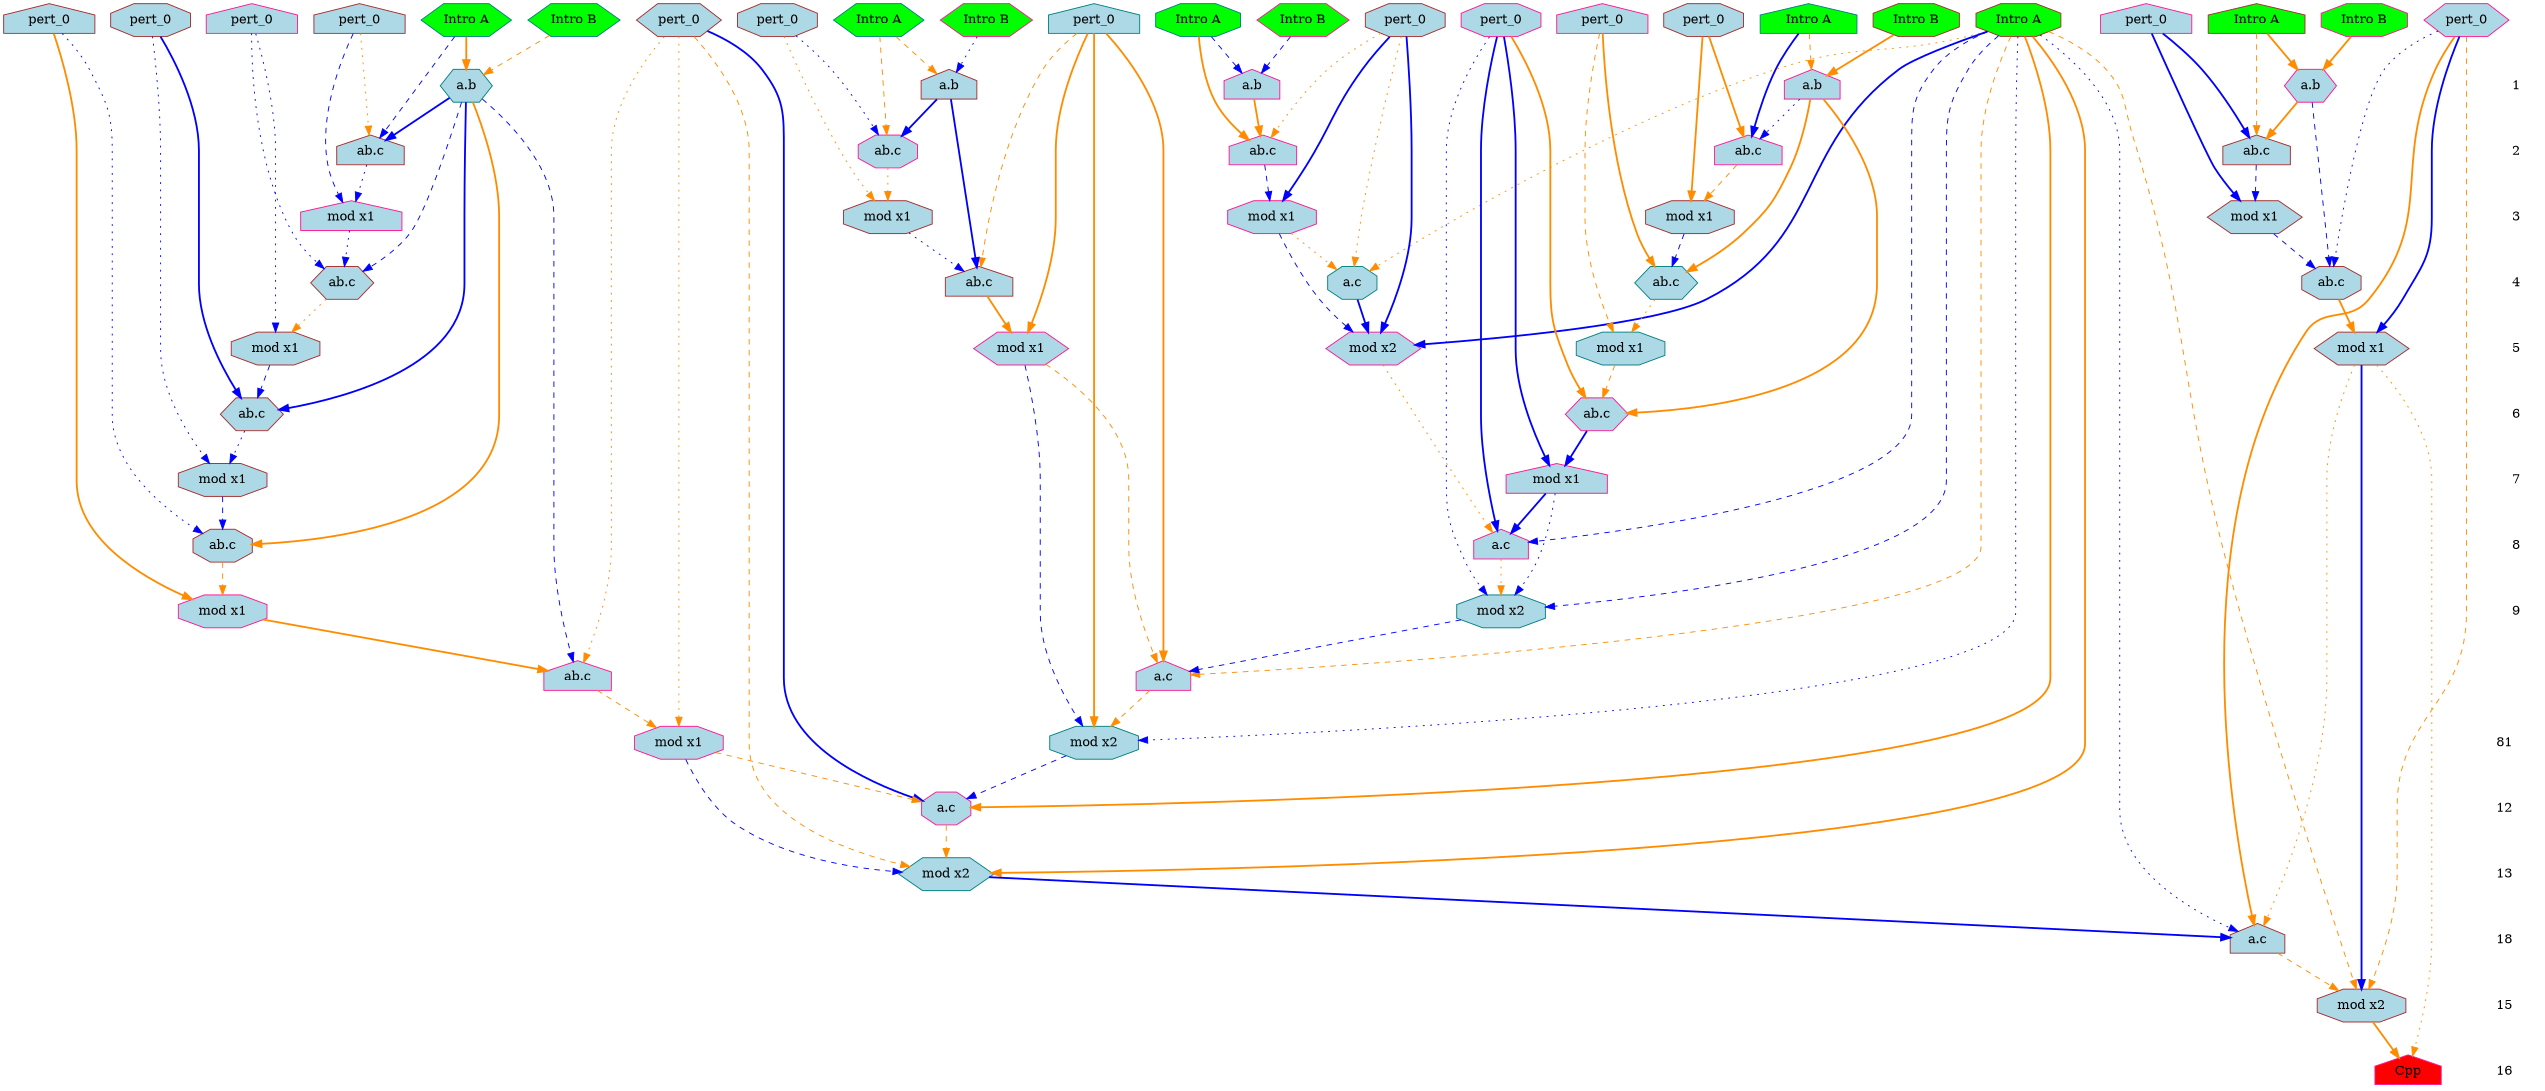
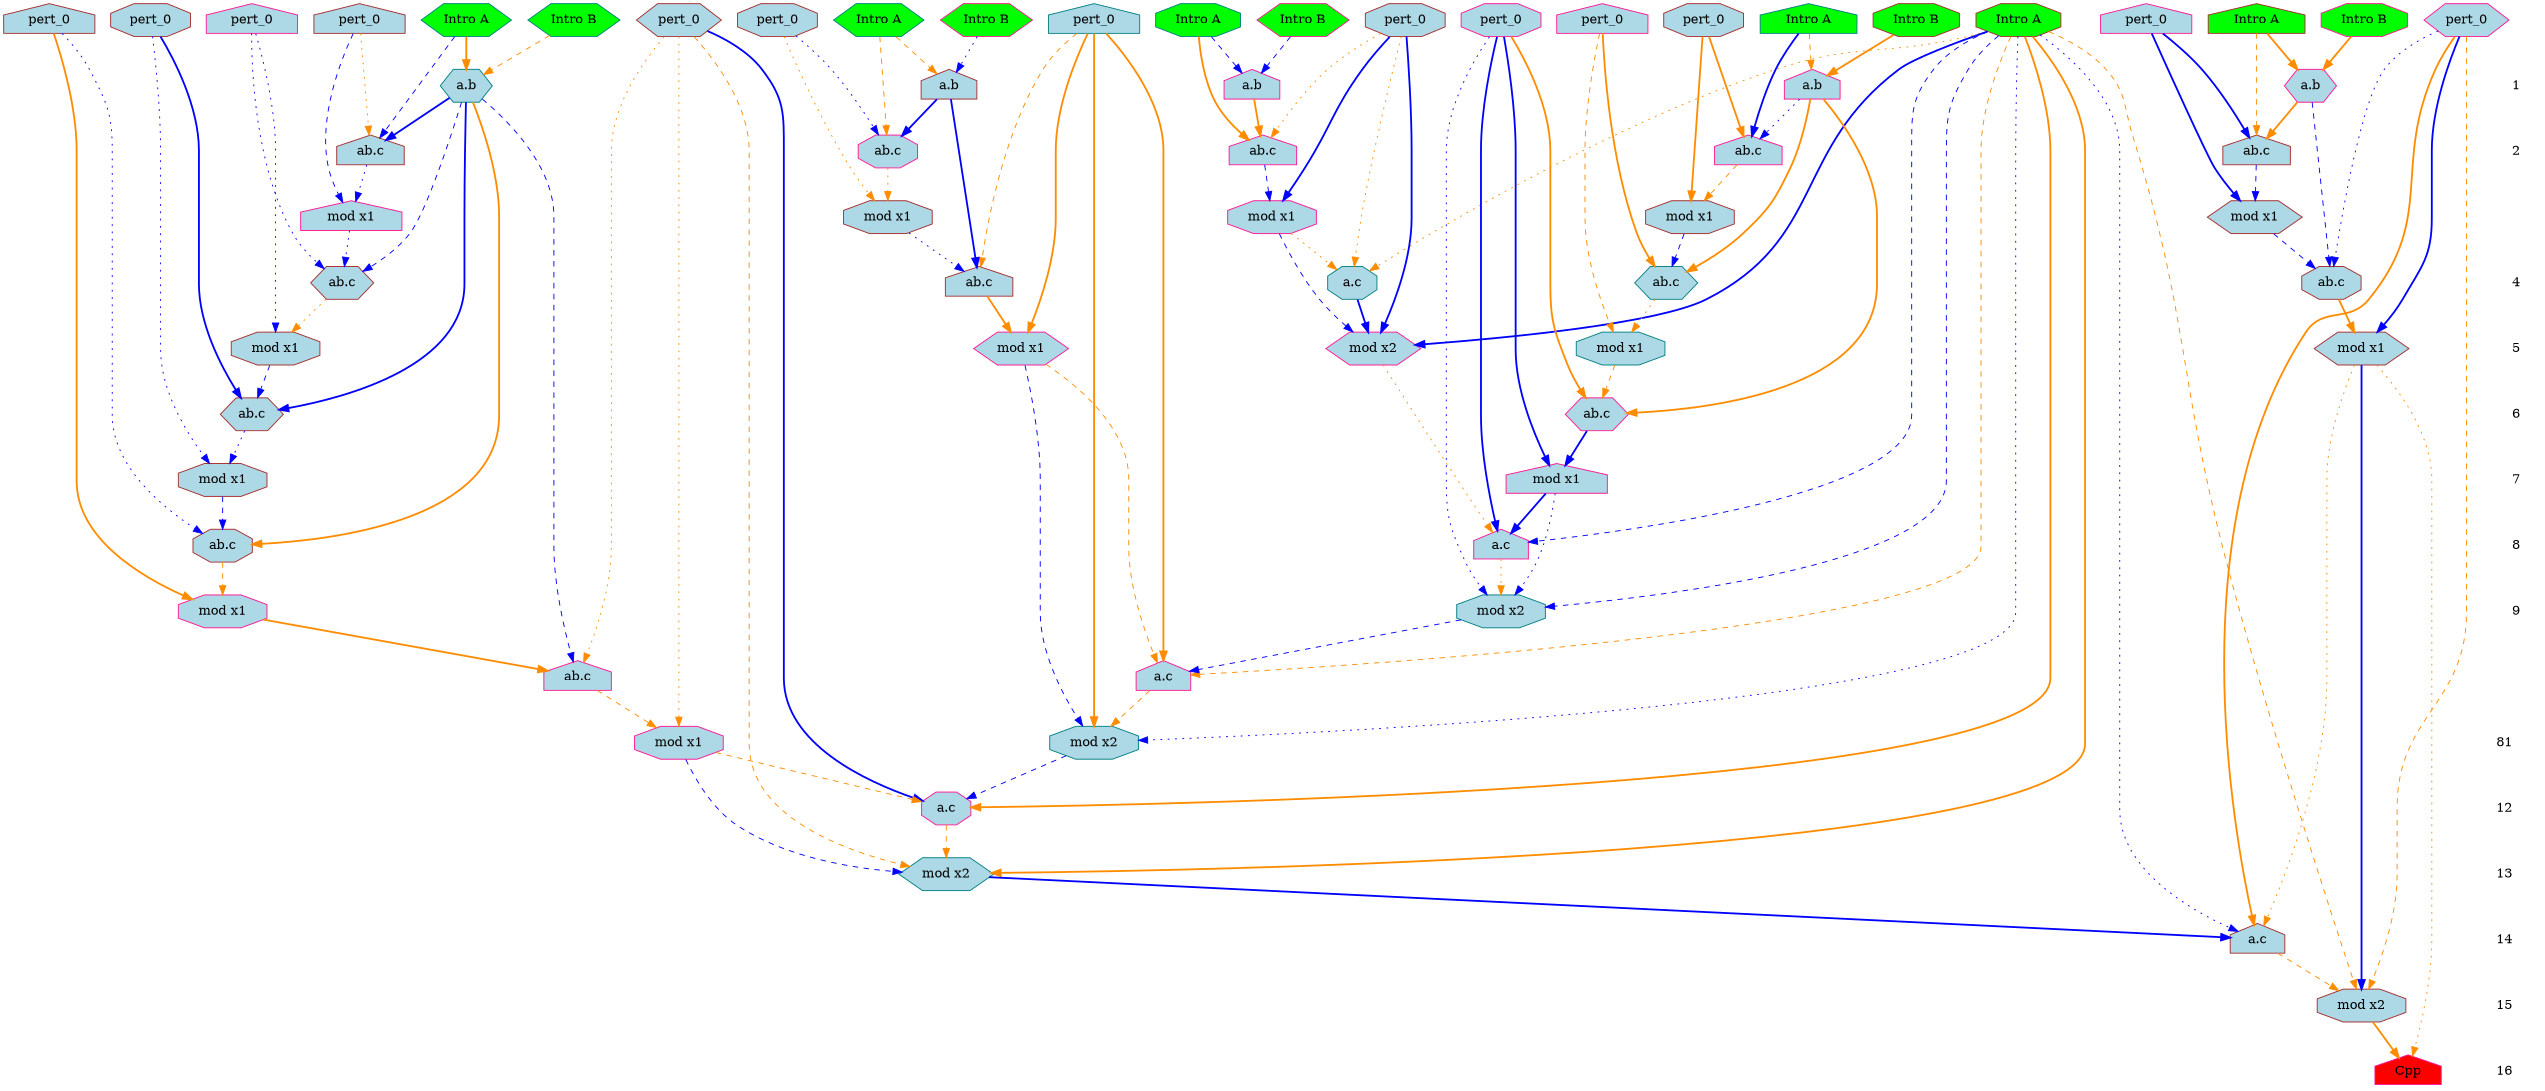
  digraph {
    ranksep=.5
    node [color=brown fillcolor=lightblue shape=octagon style=filled]
    edge [color=darkorange style=bold]
    n1 [color=deeppink fillcolor=green label="Intro B" shape=hexagon]
    n2 [fillcolor=green label="Intro B"]
    n3 [color=teal fillcolor=green label="Intro A" shape=house]
    n4 [color=deeppink fillcolor=green label="Intro B" shape=hexagon]
    n5 [fillcolor=green label="Intro A" shape=house]
    n6 [color=teal fillcolor=green label="Intro B" shape=hexagon]
    n7 [color=teal fillcolor=green label="Intro A" shape=hexagon]
    n8 [color=teal fillcolor=green label="Intro A"]
    n9 [color=deeppink fillcolor=green label="Intro B"]
    n10 [fillcolor=green label="Intro A"]
    n11 [color=teal fillcolor=green label="Intro A" shape=hexagon]
    n12 [label=pert_0 shape=house]
    n13 [color=deeppink label=pert_0 shape=house]
    n14 [label=pert_0 shape=hexagon]
    n15 [color=deeppink label=pert_0 shape=house]
    n16 [label=pert_0]
    n17 [color=teal label=pert_0 shape=house]
    n18 [color=deeppink label=pert_0]
    n19 [label=pert_0 shape=house]
    n20 [color=deeppink label=pert_0 shape=house]
    n21 [color=deeppink label=pert_0 shape=hexagon]
    n22 [label=pert_0]
    n23 [label=pert_0]
    n24 [label=pert_0]
    1 [color=deeppink shape=plaintext fillcolor="" style=""]
    n26 [color=deeppink label="a.b" shape=hexagon]
    n27 [color=teal label="a.b" shape=hexagon]
    n28 [label="a.b" shape=house]
    n29 [color=deeppink label="a.b" shape=house]
    n30 [color=deeppink label="a.b" shape=house]
    2 [color=teal shape=plaintext fillcolor="" style=""]
    n32 [label="ab.c" shape=house]
    n33 [color=deeppink label="ab.c" shape=house]
    n34 [color=deeppink label="ab.c" shape=house]
    n35 [label="ab.c" shape=house]
    n36 [color=deeppink label="ab.c"]
-   3 [color=deeppink shape=plaintext fillcolor="" style=""]
    n38 [color=deeppink label="mod x1"]
    n39 [label="mod x1"]
    n40 [color=deeppink label="mod x1" shape=house]
    n41 [label="mod x1"]
    n42 [label="mod x1" shape=hexagon]
    4 [color=teal shape=plaintext fillcolor="" style=""]
    n44 [label="ab.c" shape=hexagon]
    n45 [color=teal label="ab.c" shape=hexagon]
    n46 [label="ab.c" shape=house]
    n47 [color=teal label="a.c"]
    n48 [label="ab.c"]
    5 [shape=plaintext fillcolor="" style=""]
    n50 [label="mod x1"]
    n51 [color=deeppink label="mod x1" shape=hexagon]
    n52 [color=teal label="mod x1"]
    n53 [label="mod x1" shape=hexagon]
    n54 [color=deeppink label="mod x2" shape=hexagon]
    6 [color=deeppink shape=plaintext fillcolor="" style=""]
    n56 [label="ab.c" shape=hexagon]
    n57 [color=deeppink label="ab.c" shape=hexagon]
    7 [shape=plaintext fillcolor="" style=""]
    n59 [label="mod x1"]
    n60 [color=deeppink label="mod x1" shape=house]
    8 [color=teal shape=plaintext fillcolor="" style=""]
    n62 [label="ab.c"]
    n63 [color=deeppink label="a.c" shape=house]
    9 [shape=plaintext fillcolor="" style=""]
    n65 [color=deeppink label="mod x1"]
    n66 [color=teal label="mod x2"]
    n67 [color=deeppink label="ab.c" shape=house]
    n68 [color=deeppink label="a.c" shape=house]
    n69 [label=81 shape=plaintext fillcolor="" style=""]
    n70 [color=deeppink label="mod x1"]
    n71 [color=teal label="mod x2"]
    12 [color=teal shape=plaintext fillcolor="" style=""]
    n73 [color=deeppink label="a.c"]
    13 [color=teal shape=plaintext fillcolor="" style=""]
    n75 [color=teal label="mod x2" shape=hexagon]
-   14 [color=teal shape=plaintext label=18 fillcolor="" style=""]
+   14 [color=teal shape=plaintext fillcolor="" style=""]
    n77 [label="a.c" shape=house]
    15 [shape=plaintext fillcolor="" style=""]
    n79 [label="mod x2"]
    16 [shape=plaintext fillcolor="" style=""]
    n81 [color=deeppink fillcolor=red label=Cpp shape=house]
    subgraph sub_1 {
      rank=same
      n1
      n2
      n3
      n4
      n5
      n6
      n7
      n8
      n9
      n10
      n11
      n12
      n13
      n14
      n15
      n16
      n17
      n18
      n19
      n20
      n21
      n22
      n23
      n24
    }
    subgraph sub_2 {
      rank=same
      1
      n26
      n27
      n28
      n29
      n30
    }
    subgraph sub_3 {
      rank=same
      2
      n32
      n33
      n34
      n35
      n36
    }
    subgraph sub_4 {
      rank=same
-     3
      n38
      n39
      n40
      n41
      n42
    }
    subgraph sub_5 {
      rank=same
      4
      n44
      n45
      n46
      n47
      n48
    }
    subgraph sub_6 {
      rank=same
      5
      n50
      n51
      n52
      n53
      n54
    }
    subgraph sub_7 {
      rank=same
      6
      n56
      n57
    }
    subgraph sub_8 {
      rank=same
      7
      n59
      n60
    }
    subgraph sub_9 {
      rank=same
      8
      n62
      n63
    }
    subgraph sub_10 {
      rank=same
      9
      n65
      n66
    }
    subgraph sub_11 {
      rank=same
      n67
      n68
    }
    subgraph sub_12 {
      rank=same
      n69
      n70
      n71
    }
    subgraph sub_13 {
      rank=same
      12
      n73
    }
    subgraph sub_14 {
      rank=same
      13
      n75
    }
    subgraph sub_15 {
      rank=same
      14
      n77
    }
    subgraph sub_16 {
      rank=same
      15
      n79
    }
    subgraph sub_17 {
      rank=same
      16
      n81
    }
    n1 -> n29 [color=blue style=dashed]
    n2 -> n30
    n3 -> n30 [style=dashed]
    n3 -> n34 [color=blue]
    n4 -> n28 [color=blue style=dotted]
    n5 -> n26
    n5 -> n35 [style=dashed]
    n6 -> n27 [style=dashed]
    n7 -> n27
    n7 -> n32 [color=blue style=dashed]
    n8 -> n29 [color=blue style=dashed]
    n8 -> n33
    n9 -> n26
    n10 -> n47 [style=dotted]
    n10 -> n54 [color=blue]
    n10 -> n63 [color=blue style=dashed]
    n10 -> n66 [color=blue style=dashed]
    n10 -> n68 [style=dashed]
    n10 -> n71 [color=blue style=dotted]
    n10 -> n73
    n10 -> n75
    n10 -> n77 [color=blue style=dotted]
    n10 -> n79 [style=dashed]
    n11 -> n28 [style=dashed]
    n11 -> n36 [style=dashed]
    n12 -> n32 [style=dotted]
    n12 -> n40 [color=blue style=dashed]
    n13 -> n45
    n13 -> n52 [style=dashed]
    n14 -> n67 [style=dotted]
    n14 -> n70 [style=dotted]
    n14 -> n73 [color=blue]
    n14 -> n75 [style=dashed]
    n15 -> n35 [color=blue]
    n15 -> n42 [color=blue]
    n16 -> n36 [color=blue style=dotted]
    n16 -> n41 [style=dotted]
    n17 -> n46 [style=dashed]
    n17 -> n51
    n17 -> n68
    n17 -> n71
    n18 -> n57
    n18 -> n60 [color=blue]
    n18 -> n63 [color=blue]
    n18 -> n66 [color=blue style=dotted]
    n19 -> n62 [color=blue style=dotted]
    n19 -> n65
    n20 -> n44 [color=blue style=dotted]
    n20 -> n50 [color=blue style=dotted]
    n21 -> n48 [color=blue style=dotted]
    n21 -> n53 [color=blue]
    n21 -> n77
    n21 -> n79 [style=dashed]
    n22 -> n56 [color=blue]
    n22 -> n59 [color=blue style=dotted]
    n23 -> n34
    n23 -> n39
    n24 -> n33 [style=dotted]
    n24 -> n38 [color=blue]
    n24 -> n47 [style=dotted]
    n24 -> n54 [color=blue]
    1 -> 2 [style=invis color=""]
    n26 -> n35
    n26 -> n48 [color=blue style=dashed]
    n27 -> n32 [color=blue]
    n27 -> n44 [color=blue style=dashed]
    n27 -> n56 [color=blue]
    n27 -> n62
    n27 -> n67 [color=blue style=dashed]
    n28 -> n36 [color=blue]
    n28 -> n46 [color=blue]
    n29 -> n33
    n30 -> n34 [color=blue style=dotted]
    n30 -> n45
    n30 -> n57
-   2 -> 3 [style=invis color=""]
    n32 -> n40 [color=blue style=dotted]
    n33 -> n38 [color=blue style=dashed]
    n34 -> n39 [style=dashed]
    n35 -> n42 [color=blue style=dashed]
    n36 -> n41 [style=dotted]
-   3 -> 4 [style=invis color=""]
    n38 -> n47 [style=dotted]
    n38 -> n54 [color=blue style=dashed]
    n39 -> n45 [color=blue style=dashed]
    n40 -> n44 [color=blue style=dotted]
    n41 -> n46 [color=blue style=dotted]
    n42 -> n48 [color=blue style=dashed]
    4 -> 5 [style=invis color=""]
    n44 -> n50 [style=dotted]
    n45 -> n52 [style=dotted]
    n46 -> n51
    n47 -> n54 [color=blue]
    n48 -> n53
    5 -> 6 [style=invis color=""]
    n50 -> n56 [color=blue style=dashed]
    n51 -> n68 [style=dashed]
    n51 -> n71 [color=blue style=dashed]
    n52 -> n57 [style=dashed]
    n53 -> n77 [style=dotted]
    n53 -> n79 [color=blue]
    n53 -> n81 [style=dotted]
    n54 -> n63 [style=dotted]
    6 -> 7 [style=invis color=""]
    n56 -> n59 [color=blue style=dotted]
    n57 -> n60 [color=blue]
    7 -> 8 [style=invis color=""]
    n59 -> n62 [color=blue style=dashed]
    n60 -> n63 [color=blue]
    n60 -> n66 [color=blue style=dotted]
    8 -> 9 [style=invis color=""]
    n62 -> n65 [style=dashed]
    n63 -> n66 [style=dotted]
    n65 -> n67
    n66 -> n68 [color=blue style=dashed]
    n67 -> n70 [style=dashed]
    n68 -> n71 [style=dashed]
    n69 -> 12 [style=invis color=""]
    n70 -> n73 [style=dashed]
    n70 -> n75 [color=blue style=dashed]
    n71 -> n73 [color=blue style=dashed]
    12 -> 13 [style=invis color=""]
    n73 -> n75 [style=dashed]
    13 -> 14 [style=invis color=""]
    n75 -> n77 [color=blue]
    14 -> 15 [style=invis color=""]
    n77 -> n79 [style=dashed]
    15 -> 16 [style=invis color=""]
    n79 -> n81
  }
